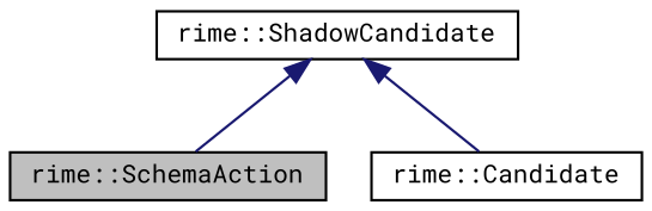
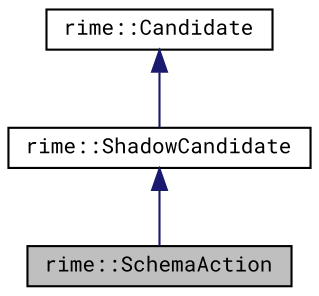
  digraph {
    fontname="Roboto Mono"
    node [color=black fillcolor=white fontname="Roboto Mono" fontsize=10 shape=record style=filled]
    edge [color=midnightblue dir=back fontname="Roboto Mono" fontsize=10 labelfontname=Helvetica labelfontsize=10 style=solid]
    n1 [fillcolor=grey75 fontcolor=black height=0.2 label="rime::SchemaAction" width=0.4]
    n2 [height=0.2 label="rime::ShadowCandidate" width=0.4]
    n3 [height=0.2 label="rime::Candidate" width=0.4]
    n2 -> n1
-   n2 -> n3
+   n3 -> n2
  }
